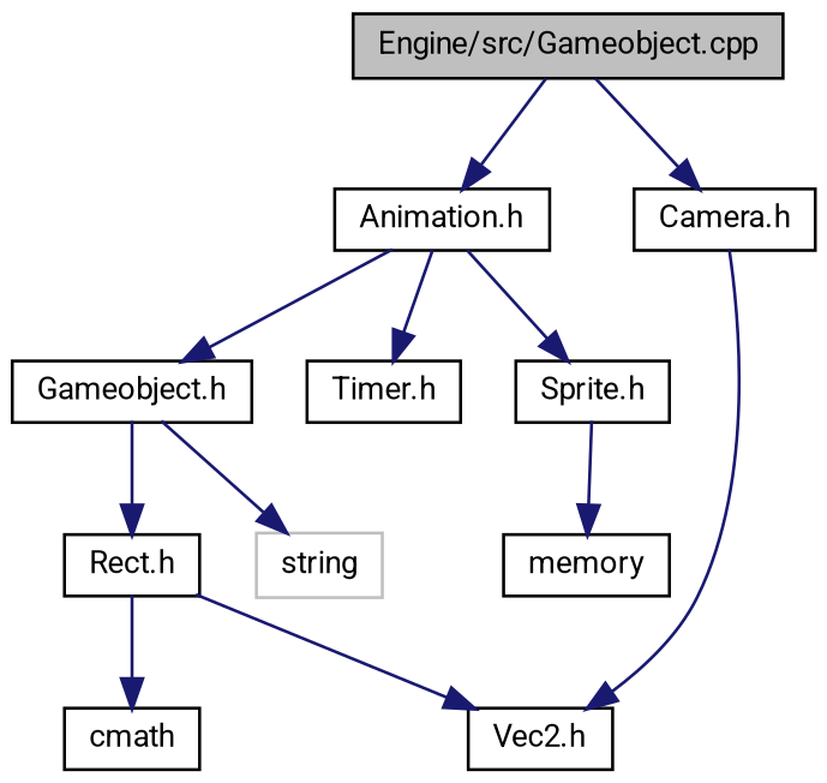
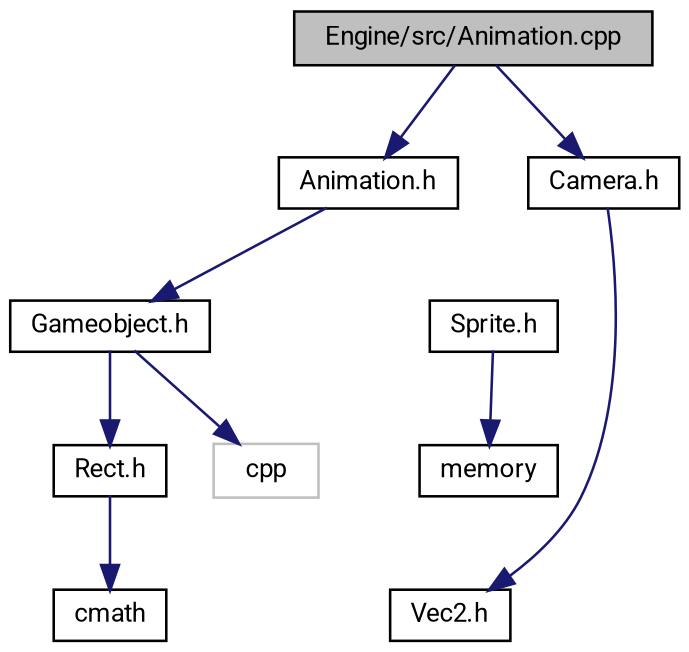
  digraph {
    fontname=Roboto
    node [color=black fillcolor=white fontname=Roboto fontsize=10 shape=record style=filled]
    edge [color=midnightblue fontname=Roboto fontsize=10 labelfontname=Helvetica labelfontsize=10 style=solid]
-   n1 [fillcolor=grey75 fontcolor=black height=0.2 label="Engine/src/Gameobject.cpp" width=0.4]
+   n1 [fillcolor=grey75 fontcolor=black height=0.2 label="Engine/src/Animation.cpp" width=0.4]
    n2 [height=0.2 label="Animation.h" width=0.4]
    n3 [height=0.2 label="Camera.h" width=0.4]
    n4 [height=0.2 label="Gameobject.h" width=0.4]
-   n5 [height=0.2 label="Timer.h" width=0.4]
    n6 [height=0.2 label="Sprite.h" width=0.4]
    n7 [height=0.2 label="Vec2.h" width=0.4]
    n8 [height=0.2 label="Rect.h" width=0.4]
-   n9 [color=grey75 height=0.2 label=string width=0.4]
+   n9 [color=grey75 height=0.2 label=cpp width=0.4]
    n10 [height=0.2 label=memory width=0.4]
    n11 [height=0.2 label=cmath width=0.4]
    n1 -> n2
    n1 -> n3
    n2 -> n4
-   n2 -> n5
-   n2 -> n6
    n3 -> n7
    n4 -> n8
    n4 -> n9
    n6 -> n10
-   n8 -> n7
    n8 -> n11
  }
